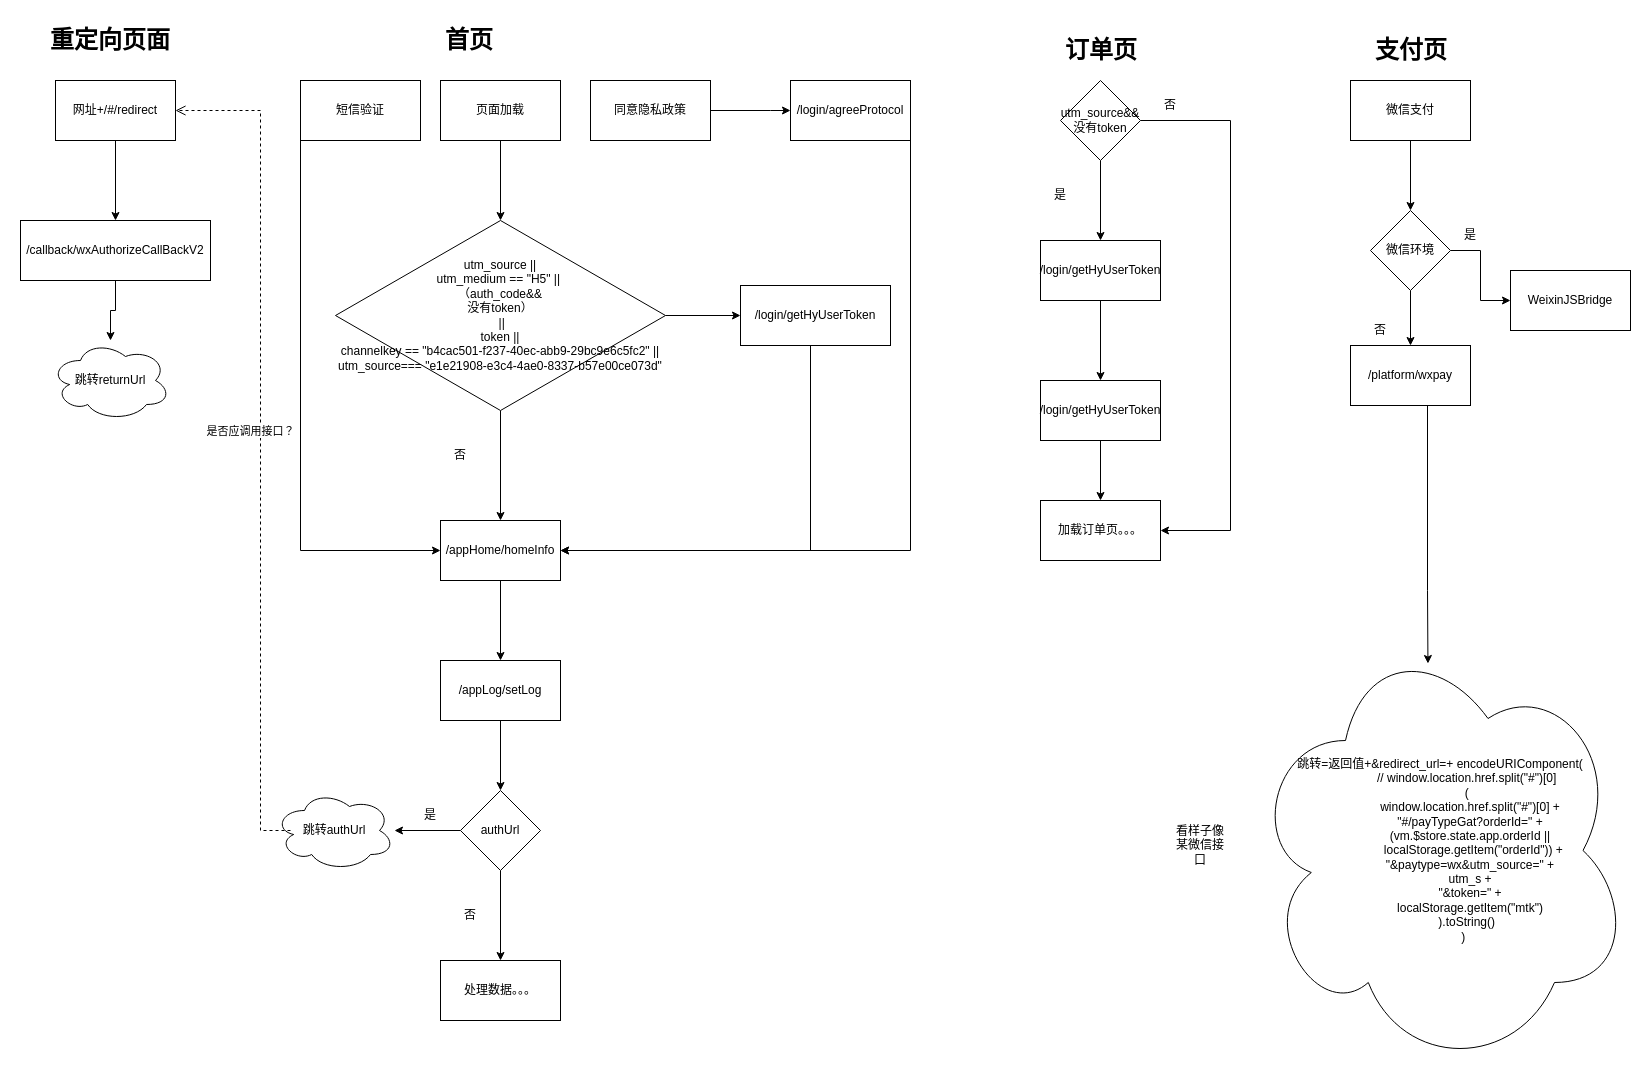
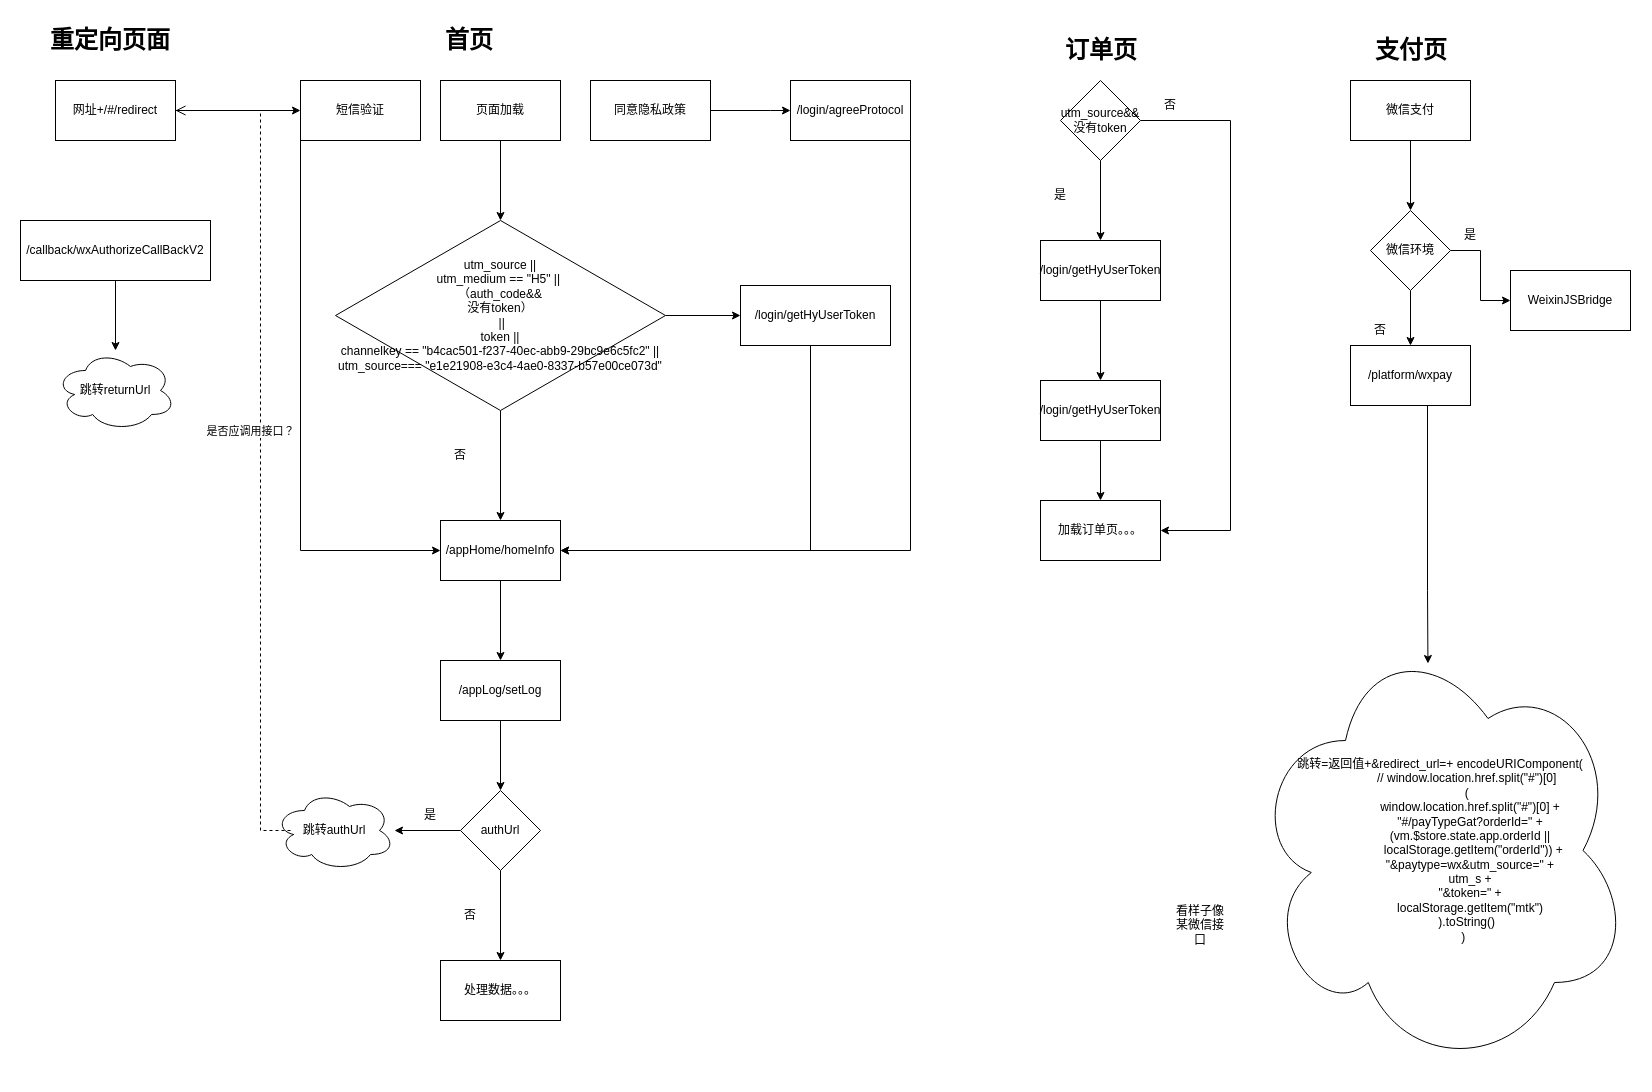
  <mxCell id="0" />
  <mxCell id="1" parent="0" />
- <mxCell id="2" value="" style="edgeStyle=orthogonalEdgeStyle;rounded=0;orthogonalLoop=1;jettySize=auto;html=1;" edge="1" parent="1" source="3" target="5"><mxGeometry relative="1" as="geometry" /></mxCell>
+ <mxCell id="2" value="" style="edgeStyle=orthogonalEdgeStyle;rounded=0;orthogonalLoop=1;jettySize=auto;html=1;" edge="1" parent="1" source="3" target="10"><mxGeometry relative="1" as="geometry" /></mxCell>
  <mxCell id="3" value="网址+/#/redirect" style="rounded=0;whiteSpace=wrap;html=1;" vertex="1" parent="1"><mxGeometry x="55" y="80" width="120" height="60" as="geometry" /></mxCell>
  <mxCell id="4" value="" style="edgeStyle=orthogonalEdgeStyle;rounded=0;orthogonalLoop=1;jettySize=auto;html=1;" edge="1" parent="1" source="5" target="7"><mxGeometry relative="1" as="geometry" /></mxCell>
  <mxCell id="5" value="/callback/wxAuthorizeCallBackV2" style="rounded=0;whiteSpace=wrap;html=1;" vertex="1" parent="1"><mxGeometry x="20" y="220" width="190" height="60" as="geometry" /></mxCell>
  <mxCell id="6" value="&lt;h1&gt;重定向页面&lt;/h1&gt;&lt;p&gt;&lt;br&gt;&lt;/p&gt;" style="text;html=1;strokeColor=none;fillColor=none;spacing=5;spacingTop=-20;whiteSpace=wrap;overflow=hidden;rounded=0;" vertex="1" parent="1"><mxGeometry x="45" y="20" width="140" height="40" as="geometry" /></mxCell>
- <mxCell id="7" value="跳转returnUrl" style="ellipse;shape=cloud;whiteSpace=wrap;html=1;rounded=0;" vertex="1" parent="1"><mxGeometry x="50" y="340" width="120" height="80" as="geometry" /></mxCell>
+ <mxCell id="7" value="跳转returnUrl" style="ellipse;shape=cloud;whiteSpace=wrap;html=1;rounded=0;" vertex="1" parent="1"><mxGeometry x="55" y="350" width="120" height="80" as="geometry" /></mxCell>
  <mxCell id="8" value="&lt;h1&gt;首页&lt;/h1&gt;&lt;p&gt;&lt;br&gt;&lt;/p&gt;" style="text;html=1;strokeColor=none;fillColor=none;spacing=5;spacingTop=-20;whiteSpace=wrap;overflow=hidden;rounded=0;" vertex="1" parent="1"><mxGeometry x="440" y="20" width="140" height="40" as="geometry" /></mxCell>
  <mxCell id="9" style="edgeStyle=orthogonalEdgeStyle;rounded=0;orthogonalLoop=1;jettySize=auto;html=1;entryX=0;entryY=0.5;entryDx=0;entryDy=0;" edge="1" parent="1" source="10" target="17"><mxGeometry relative="1" as="geometry"><Array as="points"><mxPoint x="300" y="550" /></Array></mxGeometry></mxCell>
  <mxCell id="10" value="短信验证" style="rounded=0;whiteSpace=wrap;html=1;" vertex="1" parent="1"><mxGeometry x="300" y="80" width="120" height="60" as="geometry" /></mxCell>
  <mxCell id="11" value="" style="edgeStyle=orthogonalEdgeStyle;rounded=0;orthogonalLoop=1;jettySize=auto;html=1;" edge="1" parent="1" source="12" target="15"><mxGeometry relative="1" as="geometry" /></mxCell>
  <mxCell id="12" value="页面加载" style="rounded=0;whiteSpace=wrap;html=1;" vertex="1" parent="1"><mxGeometry x="440" y="80" width="120" height="60" as="geometry" /></mxCell>
  <mxCell id="13" value="" style="edgeStyle=orthogonalEdgeStyle;rounded=0;orthogonalLoop=1;jettySize=auto;html=1;" edge="1" parent="1" source="15" target="17"><mxGeometry relative="1" as="geometry" /></mxCell>
  <mxCell id="14" value="" style="edgeStyle=orthogonalEdgeStyle;rounded=0;orthogonalLoop=1;jettySize=auto;html=1;" edge="1" parent="1" source="15" target="19"><mxGeometry relative="1" as="geometry" /></mxCell>
  <mxCell id="15" value="utm_source ||&lt;br&gt;utm_medium == &quot;H5&quot; ||&amp;nbsp;&lt;br&gt;（auth_code&amp;amp;&amp;amp;&lt;br&gt;没有token）&lt;br&gt;&amp;nbsp;||&lt;br&gt;token ||&lt;br&gt;channelkey == &quot;b4cac501-f237-40ec-abb9-29bc9e6c5fc2&quot; ||&lt;br&gt;utm_source=== &quot;e1e21908-e3c4-4ae0-8337-b57e00ce073d&quot;" style="rhombus;whiteSpace=wrap;html=1;rounded=0;" vertex="1" parent="1"><mxGeometry x="335" y="220" width="330" height="190" as="geometry" /></mxCell>
  <mxCell id="16" value="" style="edgeStyle=orthogonalEdgeStyle;rounded=0;orthogonalLoop=1;jettySize=auto;html=1;" edge="1" parent="1" source="17" target="25"><mxGeometry relative="1" as="geometry" /></mxCell>
  <mxCell id="17" value="/appHome/homeInfo" style="whiteSpace=wrap;html=1;rounded=0;" vertex="1" parent="1"><mxGeometry x="440" y="520" width="120" height="60" as="geometry" /></mxCell>
  <mxCell id="18" style="edgeStyle=orthogonalEdgeStyle;rounded=0;orthogonalLoop=1;jettySize=auto;html=1;entryX=1;entryY=0.5;entryDx=0;entryDy=0;" edge="1" parent="1" source="19" target="17"><mxGeometry relative="1" as="geometry"><Array as="points"><mxPoint x="810" y="550" /></Array></mxGeometry></mxCell>
  <mxCell id="19" value="/login/getHyUserToken" style="whiteSpace=wrap;html=1;rounded=0;" vertex="1" parent="1"><mxGeometry x="740" y="285" width="150" height="60" as="geometry" /></mxCell>
  <mxCell id="20" value="是" style="text;html=1;strokeColor=none;fillColor=none;align=center;verticalAlign=middle;whiteSpace=wrap;rounded=0;" vertex="1" parent="1"><mxGeometry x="1030" y="180" width="60" height="30" as="geometry" /></mxCell>
  <mxCell id="21" value="否" style="text;html=1;strokeColor=none;fillColor=none;align=center;verticalAlign=middle;whiteSpace=wrap;rounded=0;" vertex="1" parent="1"><mxGeometry x="430" y="440" width="60" height="30" as="geometry" /></mxCell>
  <mxCell id="22" style="edgeStyle=orthogonalEdgeStyle;rounded=0;orthogonalLoop=1;jettySize=auto;html=1;entryX=0;entryY=0.5;entryDx=0;entryDy=0;" edge="1" parent="1" source="23" target="34"><mxGeometry relative="1" as="geometry"><Array as="points"><mxPoint x="770" y="110" /><mxPoint x="770" y="110" /></Array></mxGeometry></mxCell>
  <mxCell id="23" value="同意隐私政策" style="rounded=0;whiteSpace=wrap;html=1;" vertex="1" parent="1"><mxGeometry x="590" y="80" width="120" height="60" as="geometry" /></mxCell>
  <mxCell id="24" value="" style="edgeStyle=orthogonalEdgeStyle;rounded=0;orthogonalLoop=1;jettySize=auto;html=1;" edge="1" parent="1" source="25" target="28"><mxGeometry relative="1" as="geometry" /></mxCell>
  <mxCell id="25" value="/appLog/setLog" style="whiteSpace=wrap;html=1;rounded=0;" vertex="1" parent="1"><mxGeometry x="440" y="660" width="120" height="60" as="geometry" /></mxCell>
  <mxCell id="26" value="" style="edgeStyle=orthogonalEdgeStyle;rounded=0;orthogonalLoop=1;jettySize=auto;html=1;" edge="1" parent="1" source="28" target="29"><mxGeometry relative="1" as="geometry" /></mxCell>
  <mxCell id="27" value="" style="edgeStyle=orthogonalEdgeStyle;rounded=0;orthogonalLoop=1;jettySize=auto;html=1;" edge="1" parent="1" source="28" target="32"><mxGeometry relative="1" as="geometry" /></mxCell>
  <mxCell id="28" value="authUrl" style="rhombus;whiteSpace=wrap;html=1;rounded=0;" vertex="1" parent="1"><mxGeometry x="460" y="790" width="80" height="80" as="geometry" /></mxCell>
  <mxCell id="29" value="跳转authUrl" style="ellipse;shape=cloud;whiteSpace=wrap;html=1;rounded=0;" vertex="1" parent="1"><mxGeometry x="274" y="790" width="120" height="80" as="geometry" /></mxCell>
  <mxCell id="30" value="是" style="text;html=1;strokeColor=none;fillColor=none;align=center;verticalAlign=middle;whiteSpace=wrap;rounded=0;" vertex="1" parent="1"><mxGeometry x="400" y="800" width="60" height="30" as="geometry" /></mxCell>
  <mxCell id="31" value="否" style="text;html=1;strokeColor=none;fillColor=none;align=center;verticalAlign=middle;whiteSpace=wrap;rounded=0;" vertex="1" parent="1"><mxGeometry x="440" y="900" width="60" height="30" as="geometry" /></mxCell>
  <mxCell id="32" value="处理数据。。。" style="whiteSpace=wrap;html=1;rounded=0;" vertex="1" parent="1"><mxGeometry x="440" y="960" width="120" height="60" as="geometry" /></mxCell>
  <mxCell id="33" style="edgeStyle=orthogonalEdgeStyle;rounded=0;orthogonalLoop=1;jettySize=auto;html=1;exitX=0.5;exitY=1;exitDx=0;exitDy=0;entryX=1;entryY=0.5;entryDx=0;entryDy=0;" edge="1" parent="1" source="34" target="17"><mxGeometry relative="1" as="geometry"><Array as="points"><mxPoint x="910" y="140" /><mxPoint x="910" y="550" /></Array></mxGeometry></mxCell>
  <mxCell id="34" value="/login/agreeProtocol" style="rounded=0;whiteSpace=wrap;html=1;" vertex="1" parent="1"><mxGeometry x="790" y="80" width="120" height="60" as="geometry" /></mxCell>
  <mxCell id="35" value="&lt;h1&gt;订单页&lt;/h1&gt;&lt;p&gt;&lt;br&gt;&lt;/p&gt;" style="text;html=1;strokeColor=none;fillColor=none;spacing=5;spacingTop=-20;whiteSpace=wrap;overflow=hidden;rounded=0;" vertex="1" parent="1"><mxGeometry x="1060" y="30" width="140" height="40" as="geometry" /></mxCell>
  <mxCell id="36" value="" style="edgeStyle=orthogonalEdgeStyle;rounded=0;orthogonalLoop=1;jettySize=auto;html=1;" edge="1" parent="1" source="37" target="39"><mxGeometry relative="1" as="geometry" /></mxCell>
  <mxCell id="37" value="/login/getHyUserToken" style="whiteSpace=wrap;html=1;" vertex="1" parent="1"><mxGeometry x="1040" y="240" width="120" height="60" as="geometry" /></mxCell>
  <mxCell id="38" style="edgeStyle=orthogonalEdgeStyle;rounded=0;orthogonalLoop=1;jettySize=auto;html=1;entryX=0.5;entryY=0;entryDx=0;entryDy=0;" edge="1" parent="1" source="39" target="43"><mxGeometry relative="1" as="geometry" /></mxCell>
  <mxCell id="39" value="/login/getHyUserToken" style="whiteSpace=wrap;html=1;" vertex="1" parent="1"><mxGeometry x="1040" y="380" width="120" height="60" as="geometry" /></mxCell>
  <mxCell id="40" value="" style="edgeStyle=orthogonalEdgeStyle;rounded=0;orthogonalLoop=1;jettySize=auto;html=1;" edge="1" parent="1" source="42" target="37"><mxGeometry relative="1" as="geometry" /></mxCell>
  <mxCell id="41" value="" style="edgeStyle=orthogonalEdgeStyle;rounded=0;orthogonalLoop=1;jettySize=auto;html=1;" edge="1" parent="1" source="42" target="43"><mxGeometry relative="1" as="geometry"><Array as="points"><mxPoint x="1230" y="120" /><mxPoint x="1230" y="530" /></Array></mxGeometry></mxCell>
  <mxCell id="42" value="utm_source&amp;amp;&amp;amp;&lt;br&gt;没有token" style="rhombus;whiteSpace=wrap;html=1;" vertex="1" parent="1"><mxGeometry x="1060" y="80" width="80" height="80" as="geometry" /></mxCell>
  <mxCell id="43" value="加载订单页。。。" style="whiteSpace=wrap;html=1;" vertex="1" parent="1"><mxGeometry x="1040" y="500" width="120" height="60" as="geometry" /></mxCell>
  <mxCell id="44" value="否" style="text;html=1;strokeColor=none;fillColor=none;align=center;verticalAlign=middle;whiteSpace=wrap;rounded=0;" vertex="1" parent="1"><mxGeometry x="1140" y="90" width="60" height="30" as="geometry" /></mxCell>
  <mxCell id="45" value="是否应调用接口？" style="html=1;verticalAlign=bottom;endArrow=open;dashed=1;endSize=8;rounded=0;entryX=1;entryY=0.5;entryDx=0;entryDy=0;" edge="1" parent="1" target="3"><mxGeometry x="0.006" y="10" relative="1" as="geometry"><mxPoint x="290" y="830" as="sourcePoint" /><mxPoint x="210" y="830" as="targetPoint" /><Array as="points"><mxPoint x="260" y="830" /><mxPoint x="260" y="110" /></Array><mxPoint as="offset" /></mxGeometry></mxCell>
  <mxCell id="46" value="&lt;h1&gt;支付页&lt;/h1&gt;&lt;p&gt;&lt;br&gt;&lt;/p&gt;" style="text;html=1;strokeColor=none;fillColor=none;spacing=5;spacingTop=-20;whiteSpace=wrap;overflow=hidden;rounded=0;" vertex="1" parent="1"><mxGeometry x="1370" y="30" width="140" height="40" as="geometry" /></mxCell>
  <mxCell id="47" value="" style="edgeStyle=orthogonalEdgeStyle;rounded=0;orthogonalLoop=1;jettySize=auto;html=1;" edge="1" parent="1" source="48" target="51"><mxGeometry relative="1" as="geometry" /></mxCell>
  <mxCell id="48" value="微信支付" style="rounded=0;whiteSpace=wrap;html=1;" vertex="1" parent="1"><mxGeometry x="1350" y="80" width="120" height="60" as="geometry" /></mxCell>
  <mxCell id="49" value="" style="edgeStyle=orthogonalEdgeStyle;rounded=0;orthogonalLoop=1;jettySize=auto;html=1;" edge="1" parent="1" source="51" target="52"><mxGeometry relative="1" as="geometry" /></mxCell>
  <mxCell id="50" value="" style="edgeStyle=orthogonalEdgeStyle;rounded=0;orthogonalLoop=1;jettySize=auto;html=1;" edge="1" parent="1" source="51" target="56"><mxGeometry relative="1" as="geometry" /></mxCell>
  <mxCell id="51" value="微信环境" style="rhombus;whiteSpace=wrap;html=1;rounded=0;" vertex="1" parent="1"><mxGeometry x="1370" y="210" width="80" height="80" as="geometry" /></mxCell>
  <mxCell id="52" value="WeixinJSBridge" style="whiteSpace=wrap;html=1;rounded=0;" vertex="1" parent="1"><mxGeometry x="1510" y="270" width="120" height="60" as="geometry" /></mxCell>
  <mxCell id="53" value="是" style="text;html=1;strokeColor=none;fillColor=none;align=center;verticalAlign=middle;whiteSpace=wrap;rounded=0;" vertex="1" parent="1"><mxGeometry x="1440" y="220" width="60" height="30" as="geometry" /></mxCell>
  <mxCell id="54" value="否" style="text;html=1;strokeColor=none;fillColor=none;align=center;verticalAlign=middle;whiteSpace=wrap;rounded=0;" vertex="1" parent="1"><mxGeometry x="1350" y="315" width="60" height="30" as="geometry" /></mxCell>
  <mxCell id="55" value="" style="edgeStyle=orthogonalEdgeStyle;rounded=0;orthogonalLoop=1;jettySize=auto;html=1;entryX=0.467;entryY=0.075;entryDx=0;entryDy=0;entryPerimeter=0;" edge="1" parent="1" source="56" target="57"><mxGeometry relative="1" as="geometry"><mxPoint x="1540" y="485" as="targetPoint" /><Array as="points"><mxPoint x="1427" y="590" /><mxPoint x="1427" y="590" /></Array></mxGeometry></mxCell>
  <mxCell id="56" value="/platform/wxpay" style="whiteSpace=wrap;html=1;rounded=0;" vertex="1" parent="1"><mxGeometry x="1350" y="345" width="120" height="60" as="geometry" /></mxCell>
  <mxCell id="57" value="&lt;span style=&quot;&quot;&gt;跳转=返回值+&amp;amp;redirect_url=+&lt;/span&gt;&lt;span style=&quot;background-color: initial;&quot;&gt;&amp;nbsp;encodeURIComponent(&lt;/span&gt;&lt;div style=&quot;&quot;&gt;&amp;nbsp; &amp;nbsp; &amp;nbsp; &amp;nbsp; &amp;nbsp; &amp;nbsp; &amp;nbsp; &amp;nbsp; // window.location.href.split(&quot;#&quot;)[0]&lt;/div&gt;&lt;div style=&quot;&quot;&gt;&amp;nbsp; &amp;nbsp; &amp;nbsp; &amp;nbsp; &amp;nbsp; &amp;nbsp; &amp;nbsp; &amp;nbsp; (&lt;/div&gt;&lt;div style=&quot;&quot;&gt;&amp;nbsp; &amp;nbsp; &amp;nbsp; &amp;nbsp; &amp;nbsp; &amp;nbsp; &amp;nbsp; &amp;nbsp; &amp;nbsp; window.location.href.split(&quot;#&quot;)[0] +&lt;/div&gt;&lt;div style=&quot;&quot;&gt;&amp;nbsp; &amp;nbsp; &amp;nbsp; &amp;nbsp; &amp;nbsp; &amp;nbsp; &amp;nbsp; &amp;nbsp; &amp;nbsp; &quot;#/payTypeGat?orderId=&quot; +&lt;/div&gt;&lt;div style=&quot;&quot;&gt;&amp;nbsp; &amp;nbsp; &amp;nbsp; &amp;nbsp; &amp;nbsp; &amp;nbsp; &amp;nbsp; &amp;nbsp; &amp;nbsp; (vm.$store.state.app.orderId ||&lt;/div&gt;&lt;div style=&quot;&quot;&gt;&amp;nbsp; &amp;nbsp; &amp;nbsp; &amp;nbsp; &amp;nbsp; &amp;nbsp; &amp;nbsp; &amp;nbsp; &amp;nbsp; &amp;nbsp; localStorage.getItem(&quot;orderId&quot;)) +&lt;/div&gt;&lt;div style=&quot;&quot;&gt;&amp;nbsp; &amp;nbsp; &amp;nbsp; &amp;nbsp; &amp;nbsp; &amp;nbsp; &amp;nbsp; &amp;nbsp; &amp;nbsp; &quot;&amp;amp;paytype=wx&amp;amp;utm_source=&quot; +&lt;/div&gt;&lt;div style=&quot;&quot;&gt;&amp;nbsp; &amp;nbsp; &amp;nbsp; &amp;nbsp; &amp;nbsp; &amp;nbsp; &amp;nbsp; &amp;nbsp; &amp;nbsp; utm_s +&lt;/div&gt;&lt;div style=&quot;&quot;&gt;&amp;nbsp; &amp;nbsp; &amp;nbsp; &amp;nbsp; &amp;nbsp; &amp;nbsp; &amp;nbsp; &amp;nbsp; &amp;nbsp; &quot;&amp;amp;token=&quot; +&lt;/div&gt;&lt;div style=&quot;&quot;&gt;&amp;nbsp; &amp;nbsp; &amp;nbsp; &amp;nbsp; &amp;nbsp; &amp;nbsp; &amp;nbsp; &amp;nbsp; &amp;nbsp; localStorage.getItem(&quot;mtk&quot;)&lt;/div&gt;&lt;div style=&quot;&quot;&gt;&amp;nbsp; &amp;nbsp; &amp;nbsp; &amp;nbsp; &amp;nbsp; &amp;nbsp; &amp;nbsp; &amp;nbsp; ).toString()&lt;/div&gt;&lt;div style=&quot;&quot;&gt;&amp;nbsp; &amp;nbsp; &amp;nbsp; &amp;nbsp; &amp;nbsp; &amp;nbsp; &amp;nbsp; )&lt;/div&gt;" style="ellipse;shape=cloud;whiteSpace=wrap;html=1;" vertex="1" parent="1"><mxGeometry x="1250" y="630" width="380" height="440" as="geometry" /></mxCell>
- <mxCell id="58" value="看样子像某微信接口" style="text;html=1;strokeColor=none;fillColor=none;align=center;verticalAlign=middle;whiteSpace=wrap;rounded=0;" vertex="1" parent="1"><mxGeometry x="1170" y="830" width="60" height="30" as="geometry" /></mxCell>
+ <mxCell id="58" value="看样子像某微信接口" style="text;html=1;strokeColor=none;fillColor=none;align=center;verticalAlign=middle;whiteSpace=wrap;rounded=0;" vertex="1" parent="1"><mxGeometry x="1170" y="910" width="60" height="30" as="geometry" /></mxCell>
